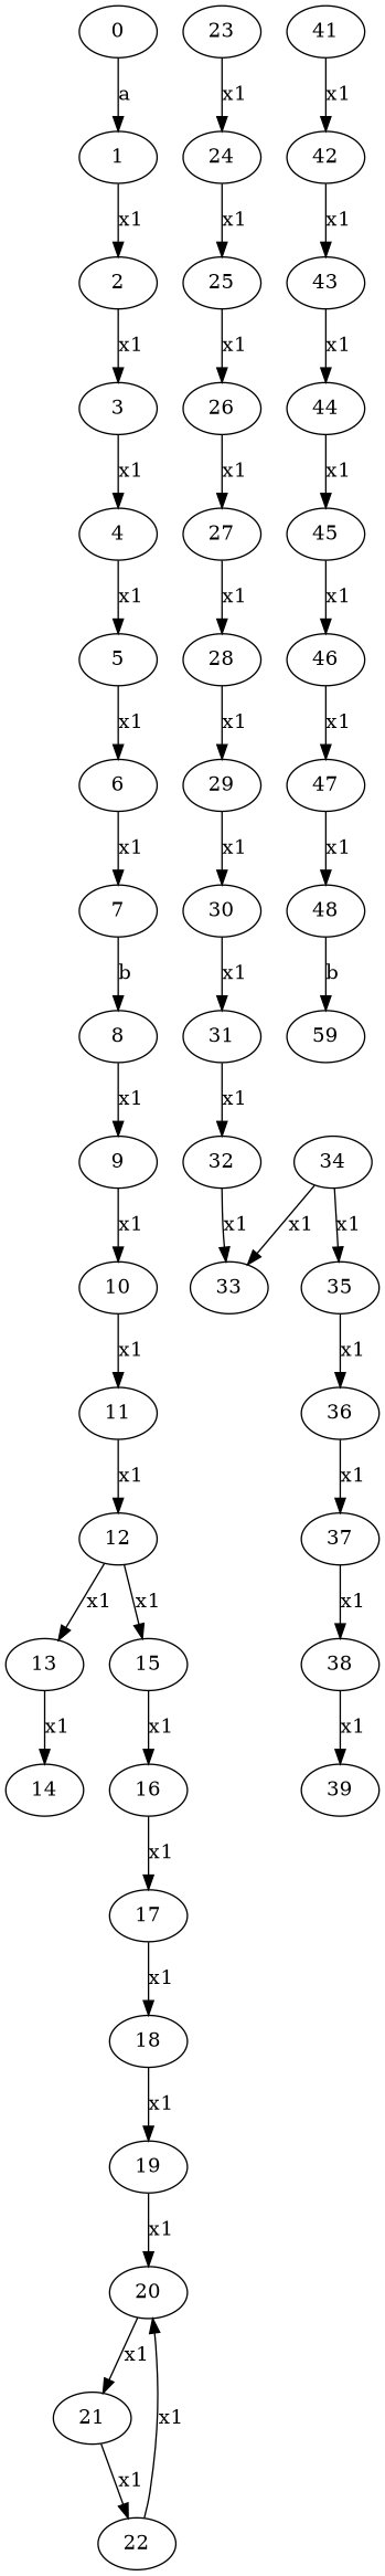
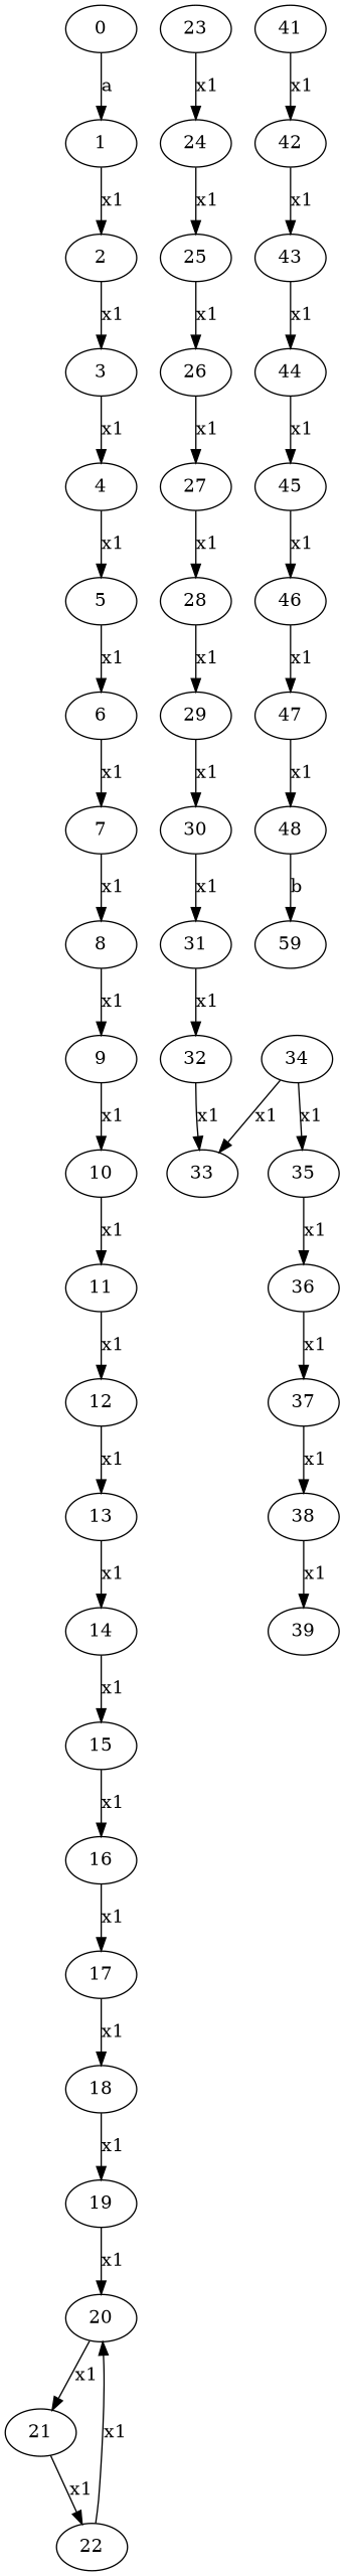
  digraph {
    0
    1
    2
    3
    4
    5
    6
    7
    8
    9
    10
    11
    12
    13
    14
    15
    16
    17
    18
    19
    20
    21
    22
    23
    24
    25
    26
    27
    28
    29
    30
    31
    32
    33
    34
    35
    36
    37
    38
    39
    41
    42
    43
    44
    45
    46
    47
    48
    n49 [label=59]
    0 -> 1 [label=a]
    1 -> 2 [label=x1]
    2 -> 3 [label=x1]
    3 -> 4 [label=x1]
    4 -> 5 [label=x1]
    5 -> 6 [label=x1]
    6 -> 7 [label=x1]
-   7 -> 8 [label=b]
+   7 -> 8 [label=x1]
    8 -> 9 [label=x1]
    9 -> 10 [label=x1]
    10 -> 11 [label=x1]
    11 -> 12 [label=x1]
    12 -> 13 [label=x1]
    13 -> 14 [label=x1]
-   12 -> 15 [label=x1]
+   14 -> 15 [label=x1]
    15 -> 16 [label=x1]
    16 -> 17 [label=x1]
    17 -> 18 [label=x1]
    18 -> 19 [label=x1]
    19 -> 20 [label=x1]
    20 -> 21 [label=x1]
    21 -> 22 [label=x1]
    22 -> 20 [label=x1]
    23 -> 24 [label=x1]
    24 -> 25 [label=x1]
    25 -> 26 [label=x1]
    26 -> 27 [label=x1]
    27 -> 28 [label=x1]
    28 -> 29 [label=x1]
    29 -> 30 [label=x1]
    30 -> 31 [label=x1]
    31 -> 32 [label=x1]
    32 -> 33 [label=x1]
    34 -> 33 [label=x1]
    34 -> 35 [label=x1]
    35 -> 36 [label=x1]
    36 -> 37 [label=x1]
    37 -> 38 [label=x1]
    38 -> 39 [label=x1]
    41 -> 42 [label=x1]
    42 -> 43 [label=x1]
    43 -> 44 [label=x1]
    44 -> 45 [label=x1]
    45 -> 46 [label=x1]
    46 -> 47 [label=x1]
    47 -> 48 [label=x1]
    48 -> n49 [label=b]
  }
